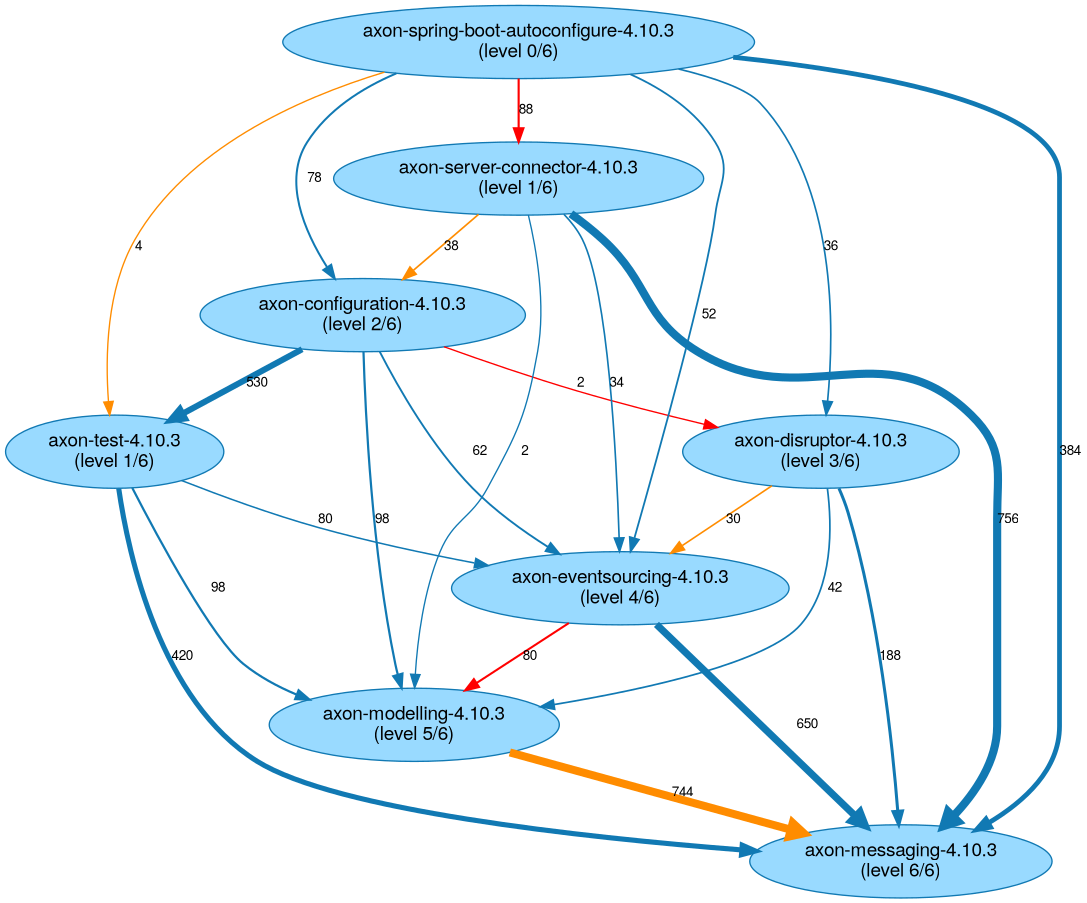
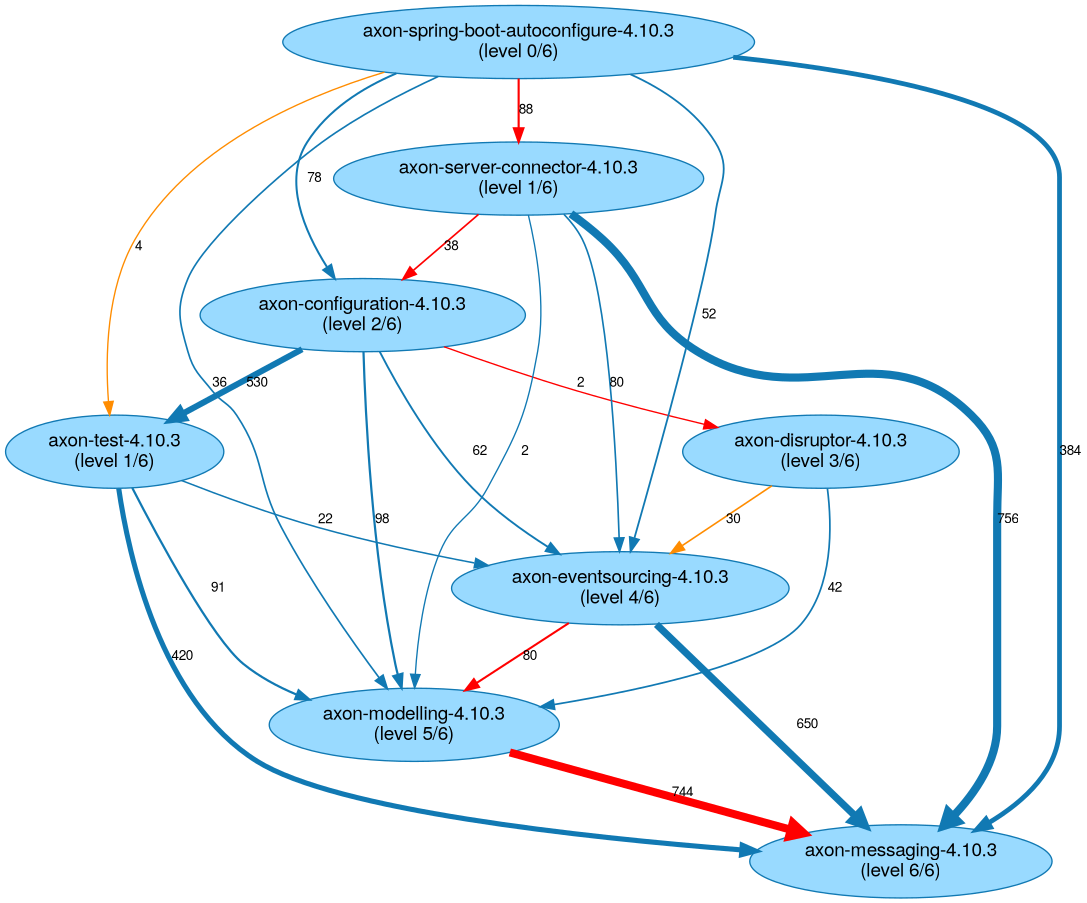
  strict digraph {
    fontname="Helvetica,Arial,sans-serif"
    node [color="0.560 0.900 0.700" fillcolor="0.560 0.400 0.999" fontname="Helvetica,Arial,sans-serif" style=filled]
    edge [color="0.560 0.900 0.700" fontname="Helvetica,Arial,sans-serif" fontsize=10 penwidth=1.64]
    "axon-configuration-4.10.3\n(level 2/6)"
    "axon-eventsourcing-4.10.3\n(level 4/6)"
    "axon-modelling-4.10.3\n(level 5/6)"
    "axon-disruptor-4.10.3\n(level 3/6)"
    "axon-test-4.10.3\n(level 1/6)"
    "axon-messaging-4.10.3\n(level 6/6)"
    "axon-server-connector-4.10.3\n(level 1/6)"
    "axon-spring-boot-autoconfigure-4.10.3\n(level 0/6)"
    "axon-configuration-4.10.3\n(level 2/6)" -> "axon-eventsourcing-4.10.3\n(level 4/6)" [label=62 penwidth=1.4]
    "axon-configuration-4.10.3\n(level 2/6)" -> "axon-modelling-4.10.3\n(level 5/6)" [label=98]
    "axon-configuration-4.10.3\n(level 2/6)" -> "axon-disruptor-4.10.3\n(level 3/6)" [color=red label=2 penwidth=1.0]
    "axon-configuration-4.10.3\n(level 2/6)" -> "axon-test-4.10.3\n(level 1/6)" [label=530 penwidth=4.5]
    "axon-eventsourcing-4.10.3\n(level 4/6)" -> "axon-modelling-4.10.3\n(level 5/6)" [color=red label=80 penwidth=1.52]
    "axon-eventsourcing-4.10.3\n(level 4/6)" -> "axon-messaging-4.10.3\n(level 6/6)" [label=650 penwidth=5.3]
-   "axon-modelling-4.10.3\n(level 5/6)" -> "axon-messaging-4.10.3\n(level 6/6)" [color=darkorange label=744 penwidth=5.92]
+   "axon-modelling-4.10.3\n(level 5/6)" -> "axon-messaging-4.10.3\n(level 6/6)" [color=red label=744 penwidth=5.92]
    "axon-disruptor-4.10.3\n(level 3/6)" -> "axon-eventsourcing-4.10.3\n(level 4/6)" [color=darkorange label=30 penwidth=1.19]
    "axon-disruptor-4.10.3\n(level 3/6)" -> "axon-modelling-4.10.3\n(level 5/6)" [label=42 penwidth=1.27]
-   "axon-disruptor-4.10.3\n(level 3/6)" -> "axon-messaging-4.10.3\n(level 6/6)" [label=188 penwidth=2.23]
-   "axon-test-4.10.3\n(level 1/6)" -> "axon-eventsourcing-4.10.3\n(level 4/6)" [label=80 penwidth=1.13]
-   "axon-test-4.10.3\n(level 1/6)" -> "axon-modelling-4.10.3\n(level 5/6)" [label=98]
+   "axon-test-4.10.3\n(level 1/6)" -> "axon-eventsourcing-4.10.3\n(level 4/6)" [label=22 penwidth=1.13]
+   "axon-test-4.10.3\n(level 1/6)" -> "axon-modelling-4.10.3\n(level 5/6)" [label=91]
    "axon-test-4.10.3\n(level 1/6)" -> "axon-messaging-4.10.3\n(level 6/6)" [label=420 penwidth=3.77]
-   "axon-server-connector-4.10.3\n(level 1/6)" -> "axon-configuration-4.10.3\n(level 2/6)" [color=darkorange label=38 penwidth=1.24]
-   "axon-server-connector-4.10.3\n(level 1/6)" -> "axon-eventsourcing-4.10.3\n(level 4/6)" [label=34 penwidth=1.21]
+   "axon-server-connector-4.10.3\n(level 1/6)" -> "axon-configuration-4.10.3\n(level 2/6)" [color=red label=38 penwidth=1.24]
+   "axon-server-connector-4.10.3\n(level 1/6)" -> "axon-eventsourcing-4.10.3\n(level 4/6)" [label=80 penwidth=1.21]
    "axon-server-connector-4.10.3\n(level 1/6)" -> "axon-modelling-4.10.3\n(level 5/6)" [label=2 penwidth=1.0]
    "axon-server-connector-4.10.3\n(level 1/6)" -> "axon-messaging-4.10.3\n(level 6/6)" [label=756 penwidth=6.0]
    "axon-spring-boot-autoconfigure-4.10.3\n(level 0/6)" -> "axon-configuration-4.10.3\n(level 2/6)" [label=78 penwidth=1.49]
    "axon-spring-boot-autoconfigure-4.10.3\n(level 0/6)" -> "axon-eventsourcing-4.10.3\n(level 4/6)" [label=52 penwidth=1.33]
-   "axon-spring-boot-autoconfigure-4.10.3\n(level 0/6)" -> "axon-disruptor-4.10.3\n(level 3/6)" [label=36 penwidth=1.23]
+   "axon-spring-boot-autoconfigure-4.10.3\n(level 0/6)" -> "axon-modelling-4.10.3\n(level 5/6)" [label=36 penwidth=1.23]
    "axon-spring-boot-autoconfigure-4.10.3\n(level 0/6)" -> "axon-test-4.10.3\n(level 1/6)" [color=darkorange label=4 penwidth=1.01]
    "axon-spring-boot-autoconfigure-4.10.3\n(level 0/6)" -> "axon-messaging-4.10.3\n(level 6/6)" [label=384 penwidth=3.53]
    "axon-spring-boot-autoconfigure-4.10.3\n(level 0/6)" -> "axon-server-connector-4.10.3\n(level 1/6)" [color=red label=88 penwidth=1.57]
  }
